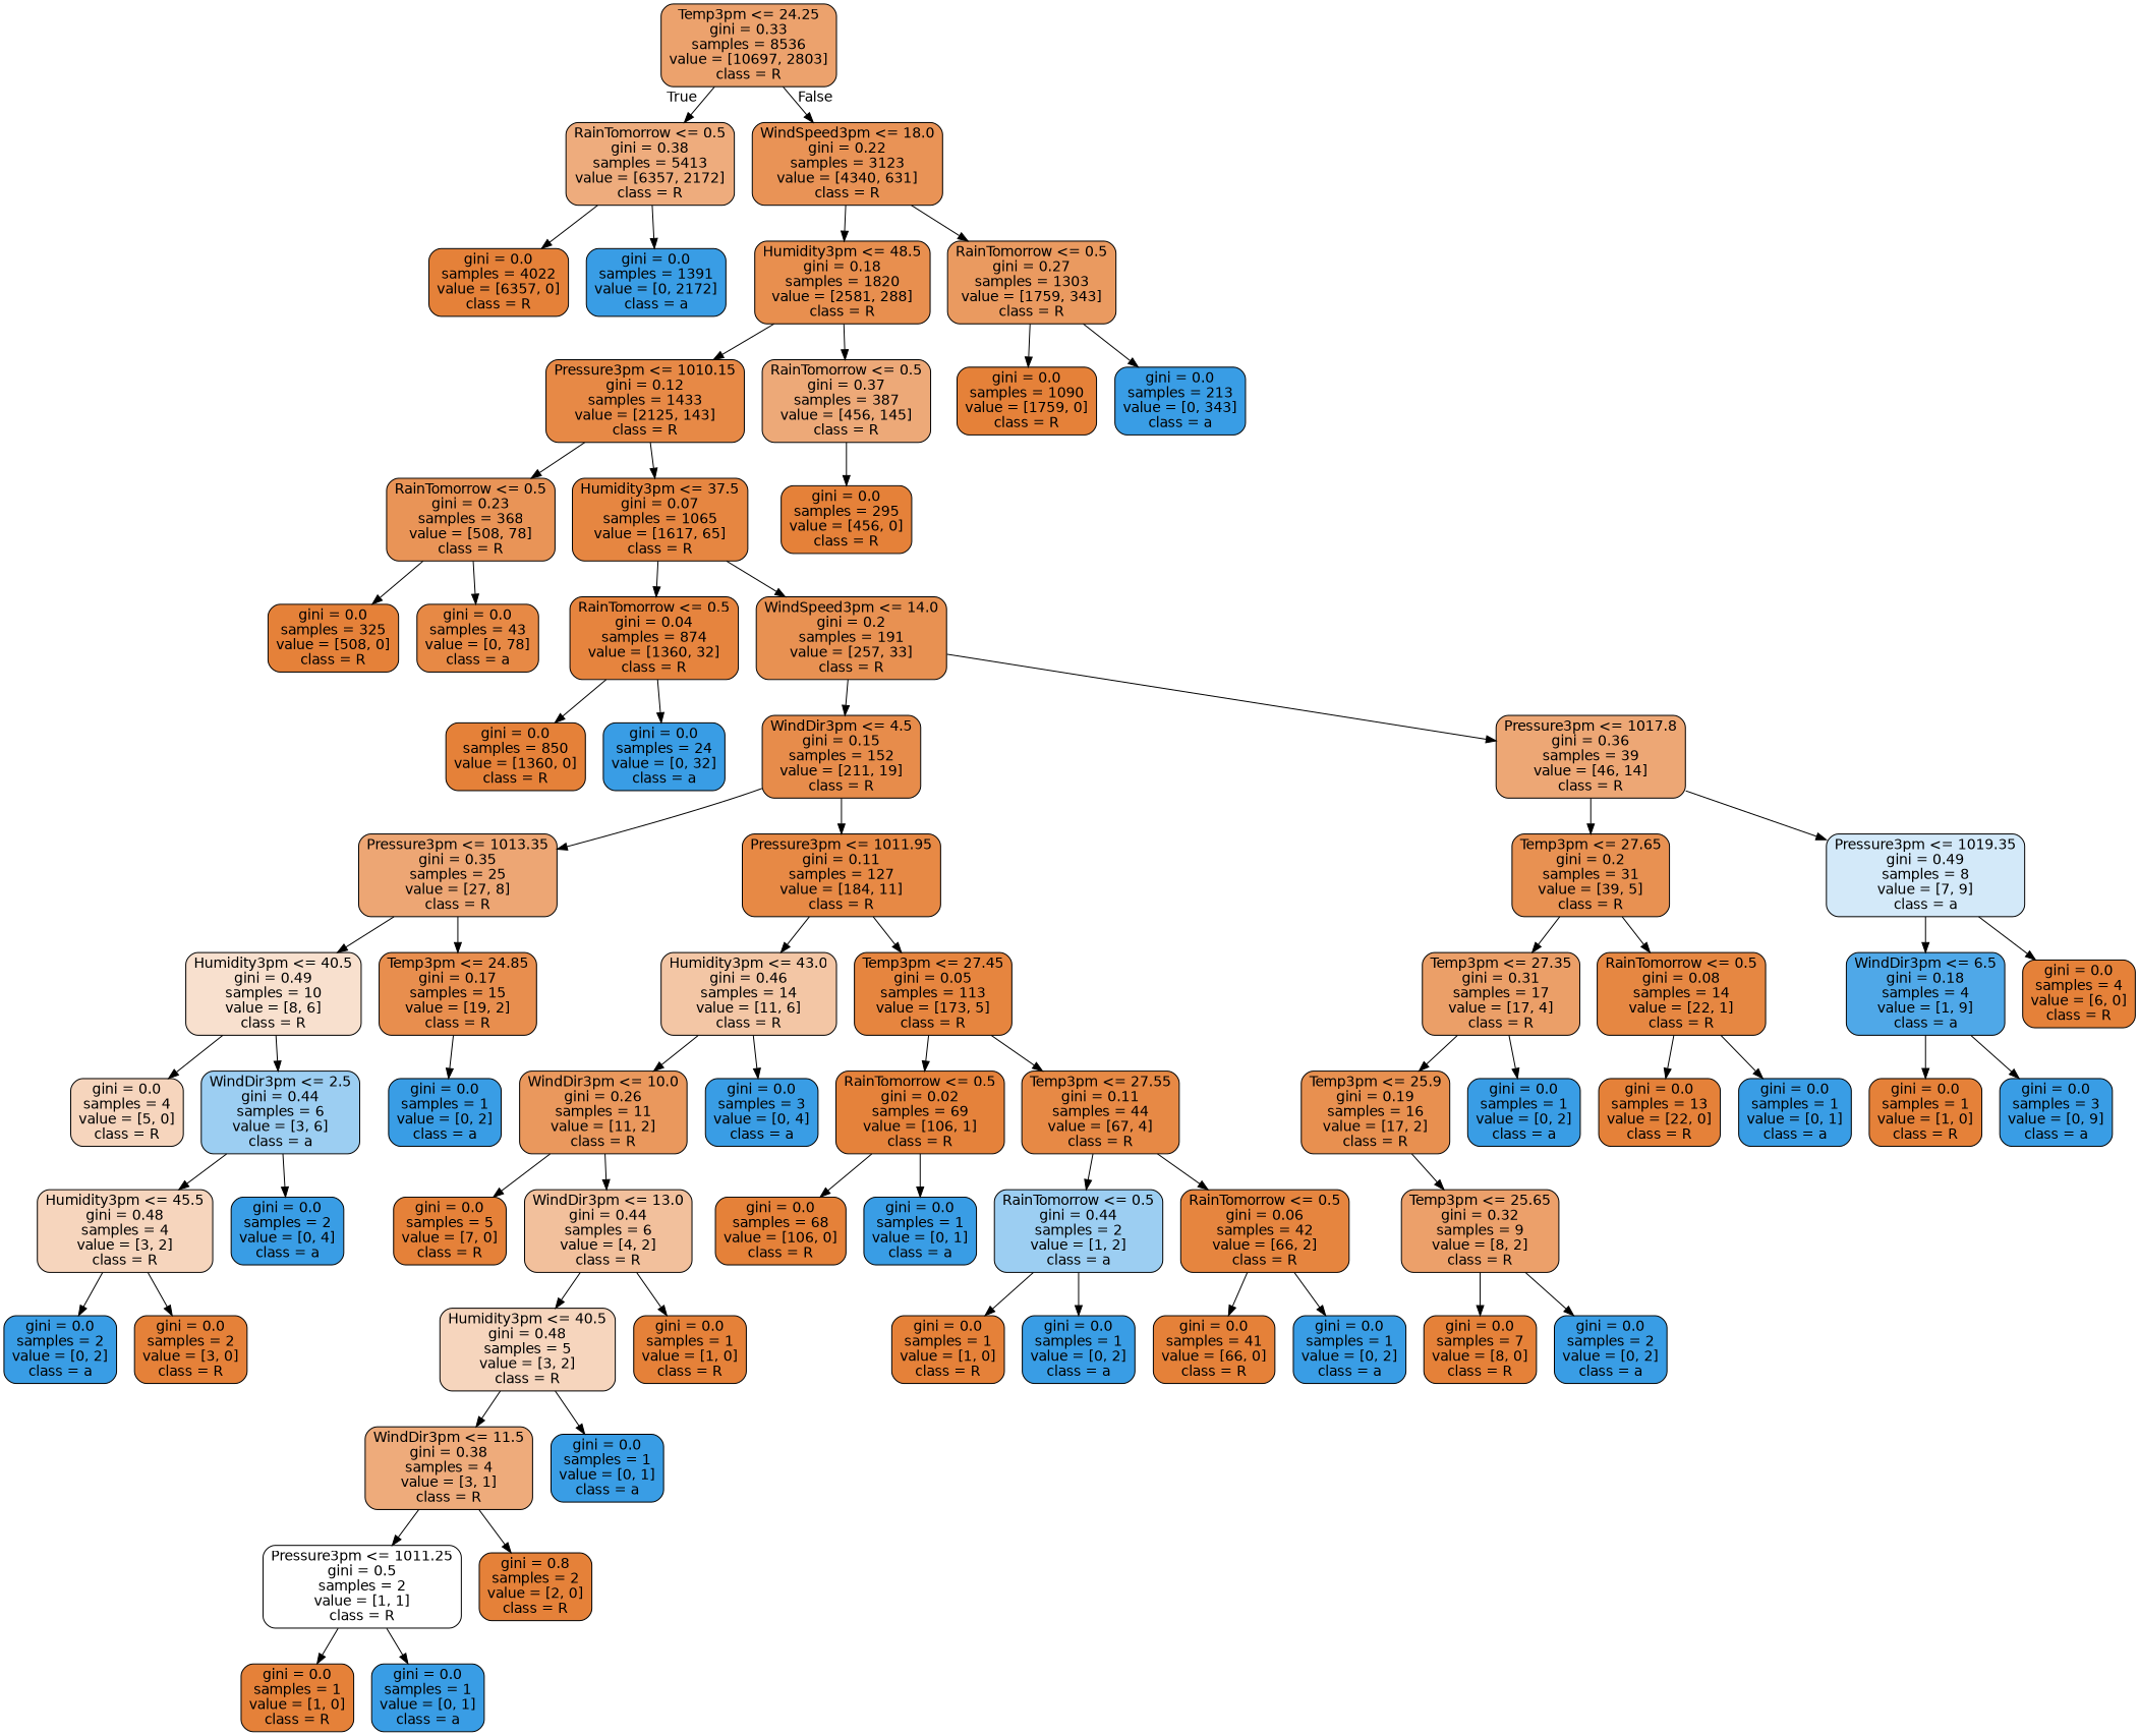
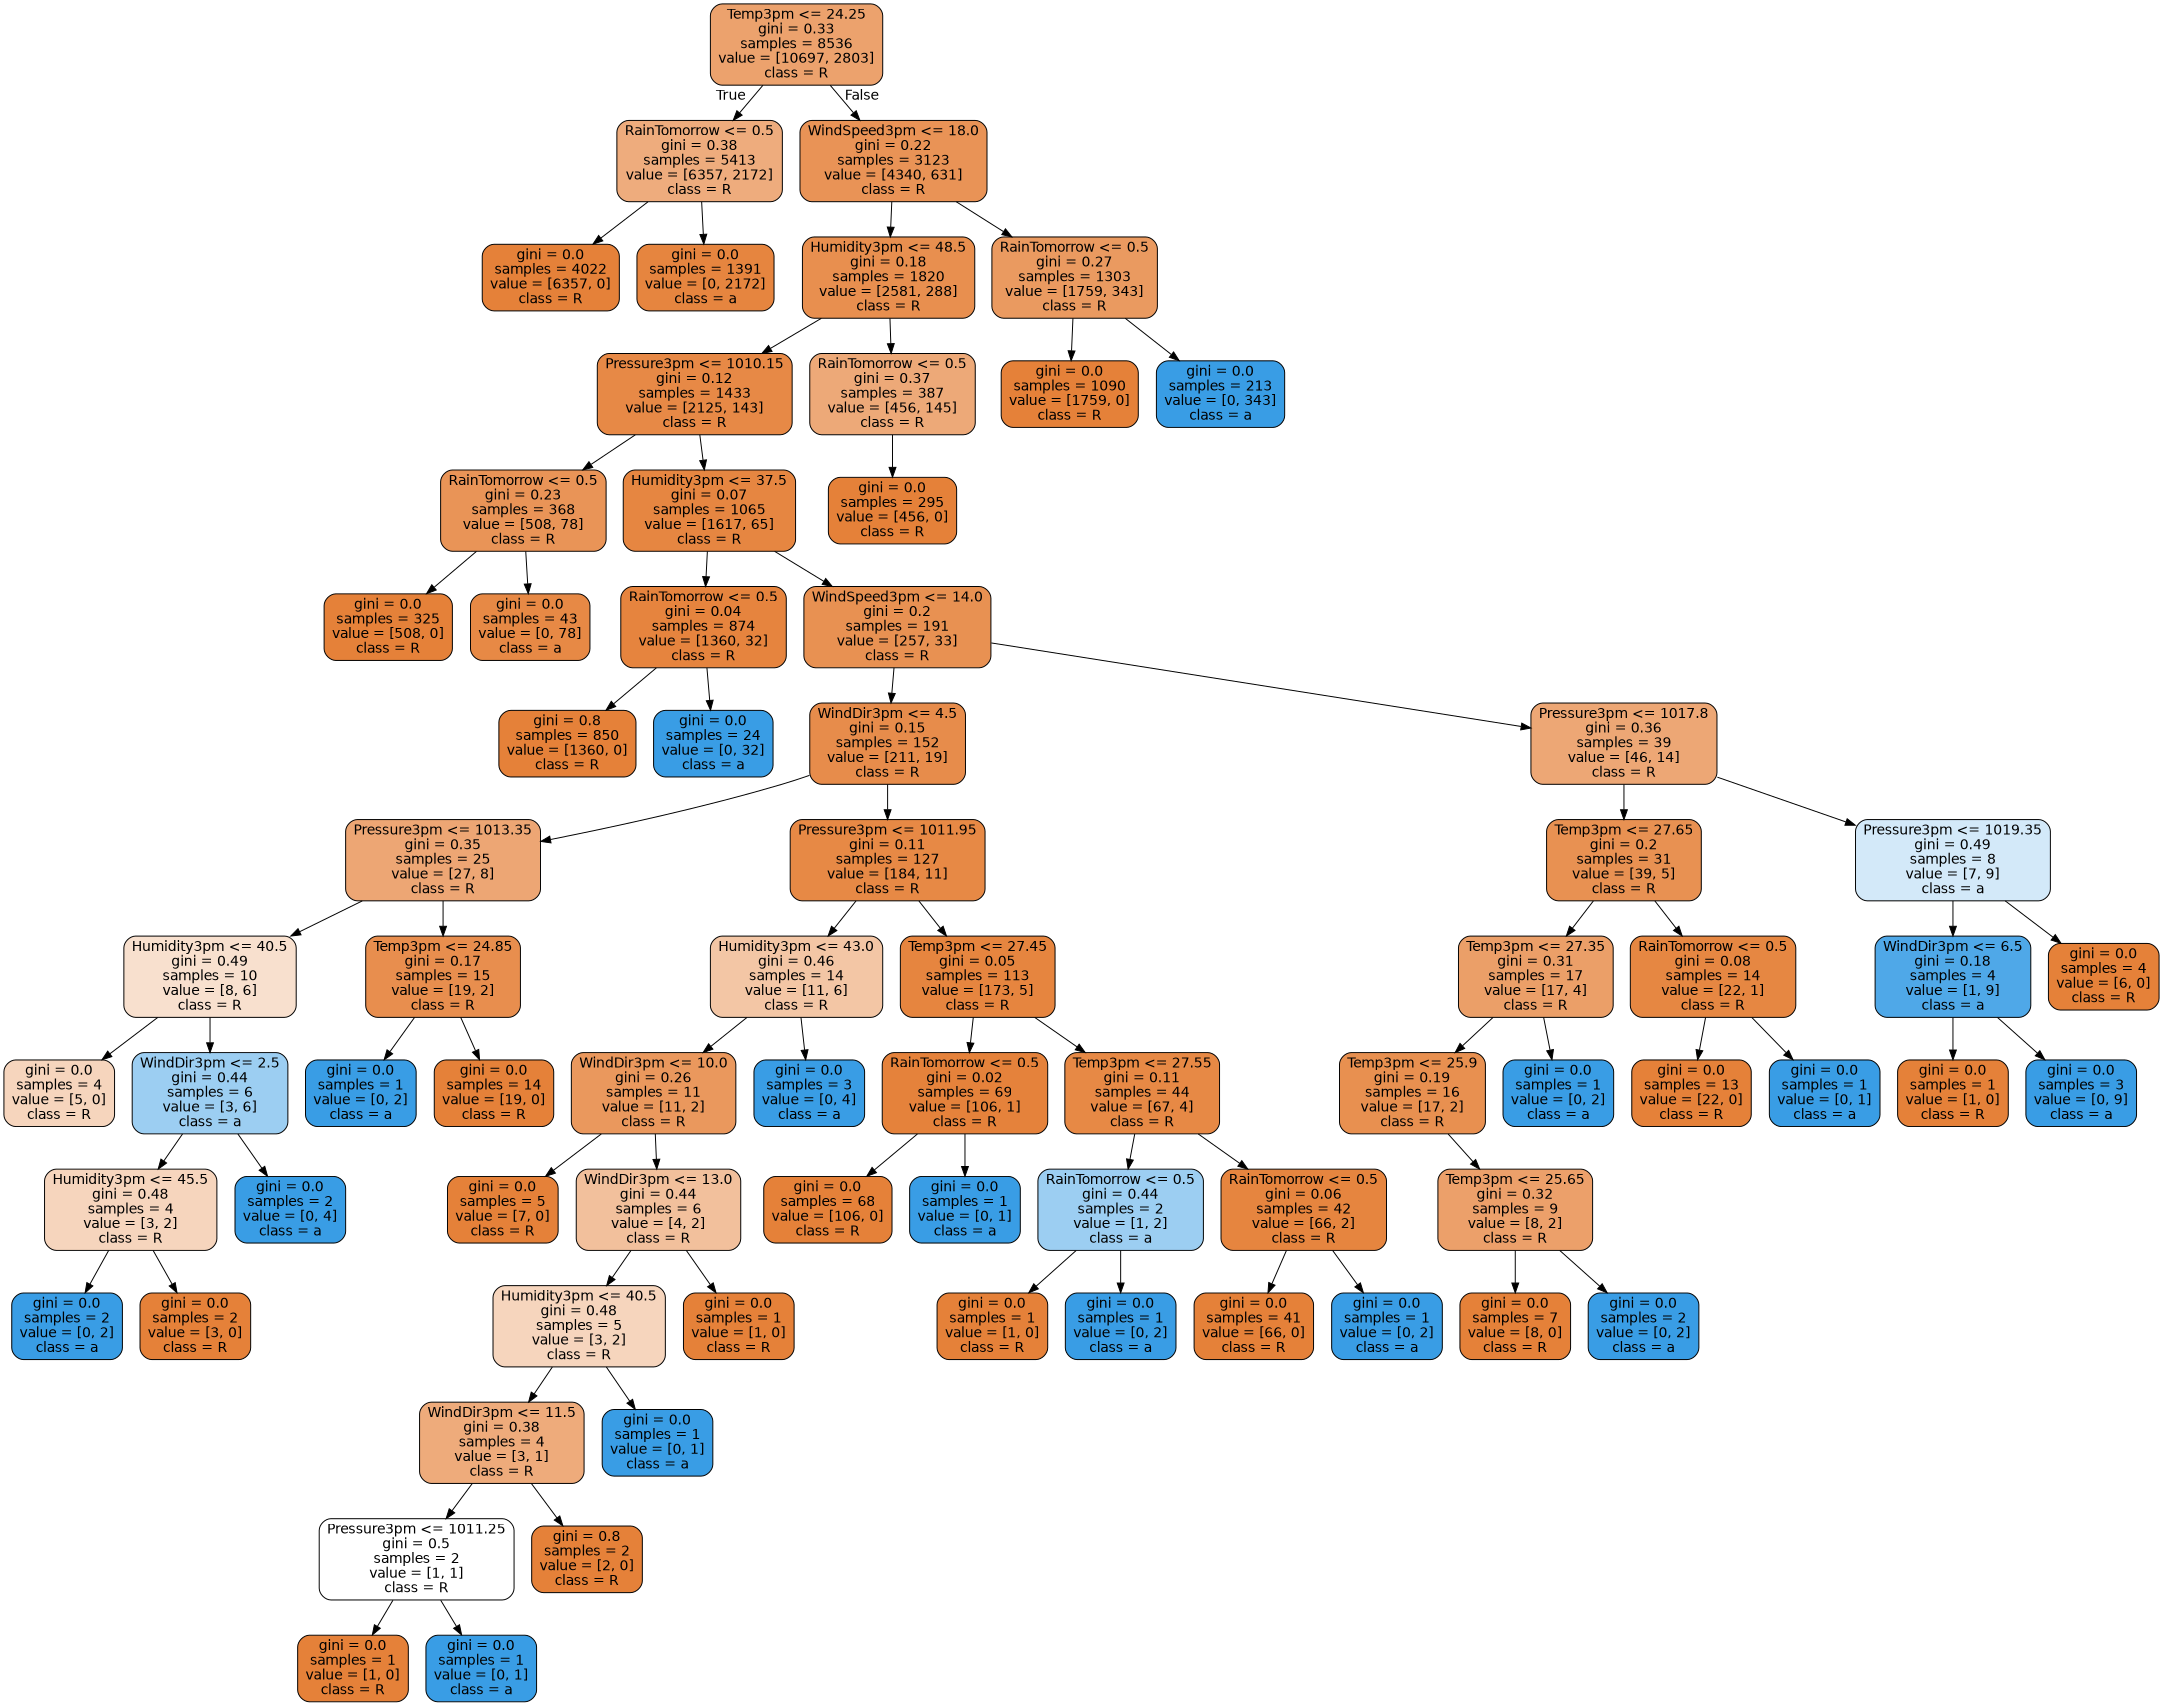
  digraph {
    node [color=black fillcolor="#e58139" fontname=helvetica shape=box style="filled, rounded"]
    edge [fontname=helvetica]
    n1 [fillcolor="#eca26d" label="Temp3pm <= 24.25\ngini = 0.33\nsamples = 8536\nvalue = [10697, 2803]\nclass = R"]
    n2 [fillcolor="#eeac7d" label="RainTomorrow <= 0.5\ngini = 0.38\nsamples = 5413\nvalue = [6357, 2172]\nclass = R"]
    n3 [fillcolor="#e99356" label="WindSpeed3pm <= 18.0\ngini = 0.22\nsamples = 3123\nvalue = [4340, 631]\nclass = R"]
    n4 [label="gini = 0.0\nsamples = 4022\nvalue = [6357, 0]\nclass = R"]
-   n5 [fillcolor="#399de5" label="gini = 0.0\nsamples = 1391\nvalue = [0, 2172]\nclass = a"]
+   n5 [fillcolor="#e6853f" label="gini = 0.0\nsamples = 1391\nvalue = [0, 2172]\nclass = a"]
    n6 [fillcolor="#e88f4f" label="Humidity3pm <= 48.5\ngini = 0.18\nsamples = 1820\nvalue = [2581, 288]\nclass = R"]
    n7 [fillcolor="#ea9a60" label="RainTomorrow <= 0.5\ngini = 0.27\nsamples = 1303\nvalue = [1759, 343]\nclass = R"]
    n8 [fillcolor="#e78946" label="Pressure3pm <= 1010.15\ngini = 0.12\nsamples = 1433\nvalue = [2125, 143]\nclass = R"]
    n9 [fillcolor="#eda978" label="RainTomorrow <= 0.5\ngini = 0.37\nsamples = 387\nvalue = [456, 145]\nclass = R"]
    n10 [label="gini = 0.0\nsamples = 1090\nvalue = [1759, 0]\nclass = R"]
    n11 [fillcolor="#399de5" label="gini = 0.0\nsamples = 213\nvalue = [0, 343]\nclass = a"]
    n12 [fillcolor="#e99457" label="RainTomorrow <= 0.5\ngini = 0.23\nsamples = 368\nvalue = [508, 78]\nclass = R"]
    n13 [fillcolor="#e68641" label="Humidity3pm <= 37.5\ngini = 0.07\nsamples = 1065\nvalue = [1617, 65]\nclass = R"]
    n14 [label="gini = 0.0\nsamples = 295\nvalue = [456, 0]\nclass = R"]
    n15 [label="gini = 0.0\nsamples = 325\nvalue = [508, 0]\nclass = R"]
    n16 [fillcolor="#e78945" label="gini = 0.0\nsamples = 43\nvalue = [0, 78]\nclass = a"]
    n17 [fillcolor="#e6843e" label="RainTomorrow <= 0.5\ngini = 0.04\nsamples = 874\nvalue = [1360, 32]\nclass = R"]
    n18 [fillcolor="#e89152" label="WindSpeed3pm <= 14.0\ngini = 0.2\nsamples = 191\nvalue = [257, 33]\nclass = R"]
-   n19 [label="gini = 0.0\nsamples = 850\nvalue = [1360, 0]\nclass = R"]
+   n19 [label="gini = 0.8\nsamples = 850\nvalue = [1360, 0]\nclass = R"]
    n20 [fillcolor="#399de5" label="gini = 0.0\nsamples = 24\nvalue = [0, 32]\nclass = a"]
    n21 [fillcolor="#e78c4b" label="WindDir3pm <= 4.5\ngini = 0.15\nsamples = 152\nvalue = [211, 19]\nclass = R"]
    n22 [fillcolor="#eda775" label="Pressure3pm <= 1017.8\ngini = 0.36\nsamples = 39\nvalue = [46, 14]\nclass = R"]
    n23 [fillcolor="#eda674" label="Pressure3pm <= 1013.35\ngini = 0.35\nsamples = 25\nvalue = [27, 8]\nclass = R"]
    n24 [fillcolor="#e78945" label="Pressure3pm <= 1011.95\ngini = 0.11\nsamples = 127\nvalue = [184, 11]\nclass = R"]
    n25 [fillcolor="#e89152" label="Temp3pm <= 27.65\ngini = 0.2\nsamples = 31\nvalue = [39, 5]\nclass = R"]
    n26 [fillcolor="#d3e9f9" label="Pressure3pm <= 1019.35\ngini = 0.49\nsamples = 8\nvalue = [7, 9]\nclass = a"]
    n27 [fillcolor="#f8e0ce" label="Humidity3pm <= 40.5\ngini = 0.49\nsamples = 10\nvalue = [8, 6]\nclass = R"]
    n28 [fillcolor="#e88e4e" label="Temp3pm <= 24.85\ngini = 0.17\nsamples = 15\nvalue = [19, 2]\nclass = R"]
    n29 [fillcolor="#f3c6a5" label="Humidity3pm <= 43.0\ngini = 0.46\nsamples = 14\nvalue = [11, 6]\nclass = R"]
    n30 [fillcolor="#e6853f" label="Temp3pm <= 27.45\ngini = 0.05\nsamples = 113\nvalue = [173, 5]\nclass = R"]
    n31 [fillcolor="#f6d5bd" label="gini = 0.0\nsamples = 4\nvalue = [5, 0]\nclass = R"]
    n32 [fillcolor="#9ccef2" label="WindDir3pm <= 2.5\ngini = 0.44\nsamples = 6\nvalue = [3, 6]\nclass = a"]
    n33 [fillcolor="#399de5" label="gini = 0.0\nsamples = 1\nvalue = [0, 2]\nclass = a"]
+   n34 [label="gini = 0.0\nsamples = 14\nvalue = [19, 0]\nclass = R"]
    n35 [fillcolor="#f6d5bd" label="Humidity3pm <= 45.5\ngini = 0.48\nsamples = 4\nvalue = [3, 2]\nclass = R"]
    n36 [fillcolor="#399de5" label="gini = 0.0\nsamples = 2\nvalue = [0, 4]\nclass = a"]
    n37 [fillcolor="#399de5" label="gini = 0.0\nsamples = 2\nvalue = [0, 2]\nclass = a"]
    n38 [label="gini = 0.0\nsamples = 2\nvalue = [3, 0]\nclass = R"]
    n39 [fillcolor="#ea985d" label="WindDir3pm <= 10.0\ngini = 0.26\nsamples = 11\nvalue = [11, 2]\nclass = R"]
    n40 [fillcolor="#399de5" label="gini = 0.0\nsamples = 3\nvalue = [0, 4]\nclass = a"]
    n41 [fillcolor="#e5823b" label="RainTomorrow <= 0.5\ngini = 0.02\nsamples = 69\nvalue = [106, 1]\nclass = R"]
    n42 [fillcolor="#e78945" label="Temp3pm <= 27.55\ngini = 0.11\nsamples = 44\nvalue = [67, 4]\nclass = R"]
    n43 [label="gini = 0.0\nsamples = 5\nvalue = [7, 0]\nclass = R"]
    n44 [fillcolor="#f2c09c" label="WindDir3pm <= 13.0\ngini = 0.44\nsamples = 6\nvalue = [4, 2]\nclass = R"]
    n45 [fillcolor="#f6d5bd" label="Humidity3pm <= 40.5\ngini = 0.48\nsamples = 5\nvalue = [3, 2]\nclass = R"]
    n46 [label="gini = 0.0\nsamples = 1\nvalue = [1, 0]\nclass = R"]
    n47 [fillcolor="#eeab7b" label="WindDir3pm <= 11.5\ngini = 0.38\nsamples = 4\nvalue = [3, 1]\nclass = R"]
    n48 [fillcolor="#399de5" label="gini = 0.0\nsamples = 1\nvalue = [0, 1]\nclass = a"]
    n49 [fillcolor="#ffffff" label="Pressure3pm <= 1011.25\ngini = 0.5\nsamples = 2\nvalue = [1, 1]\nclass = R"]
    n50 [label="gini = 0.8\nsamples = 2\nvalue = [2, 0]\nclass = R"]
    n51 [label="gini = 0.0\nsamples = 1\nvalue = [1, 0]\nclass = R"]
    n52 [fillcolor="#399de5" label="gini = 0.0\nsamples = 1\nvalue = [0, 1]\nclass = a"]
    n53 [label="gini = 0.0\nsamples = 68\nvalue = [106, 0]\nclass = R"]
    n54 [fillcolor="#399de5" label="gini = 0.0\nsamples = 1\nvalue = [0, 1]\nclass = a"]
    n55 [fillcolor="#9ccef2" label="RainTomorrow <= 0.5\ngini = 0.44\nsamples = 2\nvalue = [1, 2]\nclass = a"]
    n56 [fillcolor="#e6853f" label="RainTomorrow <= 0.5\ngini = 0.06\nsamples = 42\nvalue = [66, 2]\nclass = R"]
    n57 [label="gini = 0.0\nsamples = 1\nvalue = [1, 0]\nclass = R"]
    n58 [fillcolor="#399de5" label="gini = 0.0\nsamples = 1\nvalue = [0, 2]\nclass = a"]
    n59 [label="gini = 0.0\nsamples = 41\nvalue = [66, 0]\nclass = R"]
    n60 [fillcolor="#399de5" label="gini = 0.0\nsamples = 1\nvalue = [0, 2]\nclass = a"]
    n61 [fillcolor="#eb9f68" label="Temp3pm <= 27.35\ngini = 0.31\nsamples = 17\nvalue = [17, 4]\nclass = R"]
    n62 [fillcolor="#e68742" label="RainTomorrow <= 0.5\ngini = 0.08\nsamples = 14\nvalue = [22, 1]\nclass = R"]
    n63 [fillcolor="#4fa8e8" label="WindDir3pm <= 6.5\ngini = 0.18\nsamples = 4\nvalue = [1, 9]\nclass = a"]
    n64 [label="gini = 0.0\nsamples = 4\nvalue = [6, 0]\nclass = R"]
    n65 [fillcolor="#e89050" label="Temp3pm <= 25.9\ngini = 0.19\nsamples = 16\nvalue = [17, 2]\nclass = R"]
    n66 [fillcolor="#399de5" label="gini = 0.0\nsamples = 1\nvalue = [0, 2]\nclass = a"]
    n67 [label="gini = 0.0\nsamples = 13\nvalue = [22, 0]\nclass = R"]
    n68 [fillcolor="#399de5" label="gini = 0.0\nsamples = 1\nvalue = [0, 1]\nclass = a"]
    n69 [fillcolor="#eca06a" label="Temp3pm <= 25.65\ngini = 0.32\nsamples = 9\nvalue = [8, 2]\nclass = R"]
    n70 [label="gini = 0.0\nsamples = 7\nvalue = [8, 0]\nclass = R"]
    n71 [fillcolor="#399de5" label="gini = 0.0\nsamples = 2\nvalue = [0, 2]\nclass = a"]
    n72 [label="gini = 0.0\nsamples = 1\nvalue = [1, 0]\nclass = R"]
    n73 [fillcolor="#399de5" label="gini = 0.0\nsamples = 3\nvalue = [0, 9]\nclass = a"]
    n1 -> n2 [headlabel=True labelangle=45 labeldistance=2.5]
    n1 -> n3 [headlabel=False labelangle=-45 labeldistance=2.5]
    n2 -> n4
    n2 -> n5
    n3 -> n6
    n3 -> n7
    n6 -> n8
    n6 -> n9
    n7 -> n10
    n7 -> n11
    n8 -> n12
    n8 -> n13
    n9 -> n14
    n12 -> n15
    n12 -> n16
    n13 -> n17
    n13 -> n18
    n17 -> n19
    n17 -> n20
    n18 -> n21
    n18 -> n22
    n21 -> n23
    n21 -> n24
    n22 -> n25
    n22 -> n26
    n23 -> n27
    n23 -> n28
    n24 -> n29
    n24 -> n30
    n25 -> n61
    n25 -> n62
    n26 -> n63
    n26 -> n64
    n27 -> n31
    n27 -> n32
    n28 -> n33
+   n28 -> n34
    n29 -> n39
    n29 -> n40
    n30 -> n41
    n30 -> n42
    n32 -> n35
    n32 -> n36
    n35 -> n37
    n35 -> n38
    n39 -> n43
    n39 -> n44
    n41 -> n53
    n41 -> n54
    n42 -> n55
    n42 -> n56
    n44 -> n45
    n44 -> n46
    n45 -> n47
    n45 -> n48
    n47 -> n49
    n47 -> n50
    n49 -> n51
    n49 -> n52
    n55 -> n57
    n55 -> n58
    n56 -> n59
    n56 -> n60
    n61 -> n65
    n61 -> n66
    n62 -> n67
    n62 -> n68
    n63 -> n72
    n63 -> n73
    n65 -> n69
    n69 -> n70
    n69 -> n71
  }
